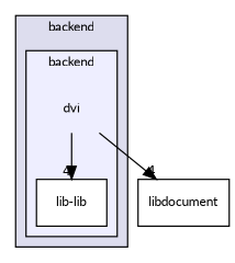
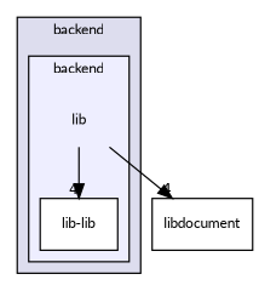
  digraph {
    compound=true
    fontname=Lato
    node [fontname=Lato fontsize=10 shape=box]
    edge [fontname=Lato headlabel=4 labeldistance=1.5 labelfontname=Helvetica labelfontsize=10]
-   n1 [label=dvi shape=plaintext]
+   n1 [label=lib shape=plaintext]
    n2 [color=black fillcolor=white label="lib-lib" style=filled]
    n3 [label=libdocument]
    subgraph cluster_1 {
      bgcolor="#ddddee"
      fontsize=10
      label=backend
      pencolor=black
      subgraph cluster_2 {
        bgcolor="#eeeeff"
        fontsize=10
        label=backend
        pencolor=black
        n1
        n2
      }
    }
    n1 -> n2
    n1 -> n3
  }
